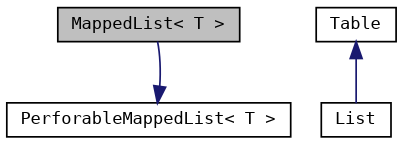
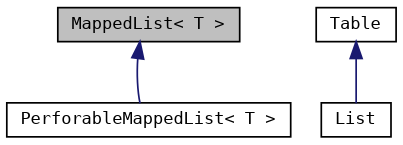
  digraph {
    fontname="DejaVu Sans Mono"
    node [color=black fillcolor=white fontname="DejaVu Sans Mono" fontsize=10 shape=record style=filled]
    edge [color=midnightblue dir=back fontname="DejaVu Sans Mono" fontsize=10 labelfontname=Helvetica labelfontsize=10 style=solid]
    n1 [fillcolor=grey75 fontcolor=black height=0.2 label="MappedList\< T \>" width=0.4]
    n2 [height=0.2 label="PerforableMappedList\< T \>" width=0.4]
    n3 [height=0.2 label=List width=0.4]
    n4 [height=0.2 label=Table width=0.4]
-   n2 -> n1
+   n1 -> n2
    n4 -> n3
  }
